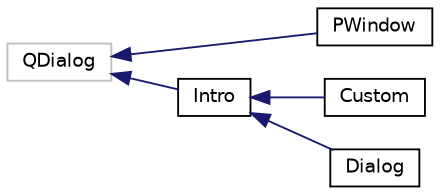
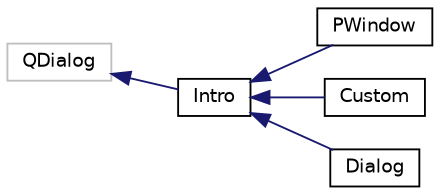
  digraph {
    rankdir=LR
    node [color=black fillcolor=white fontname=Helvetica fontsize=10 shape=record style=filled]
    edge [color=midnightblue dir=back fontname=Helvetica fontsize=10 labelfontname=Helvetica labelfontsize=10 style=solid]
    n1 [color=grey75 height=0.2 label=QDialog width=0.4]
    n2 [height=0.2 label=Intro width=0.4]
    n3 [height=0.2 label=PWindow width=0.4]
    n4 [height=0.2 label=Custom width=0.4]
    n5 [height=0.2 label=Dialog width=0.4]
    n1 -> n2
-   n1 -> n3
+   n2 -> n3
    n2 -> n4
    n2 -> n5
  }
